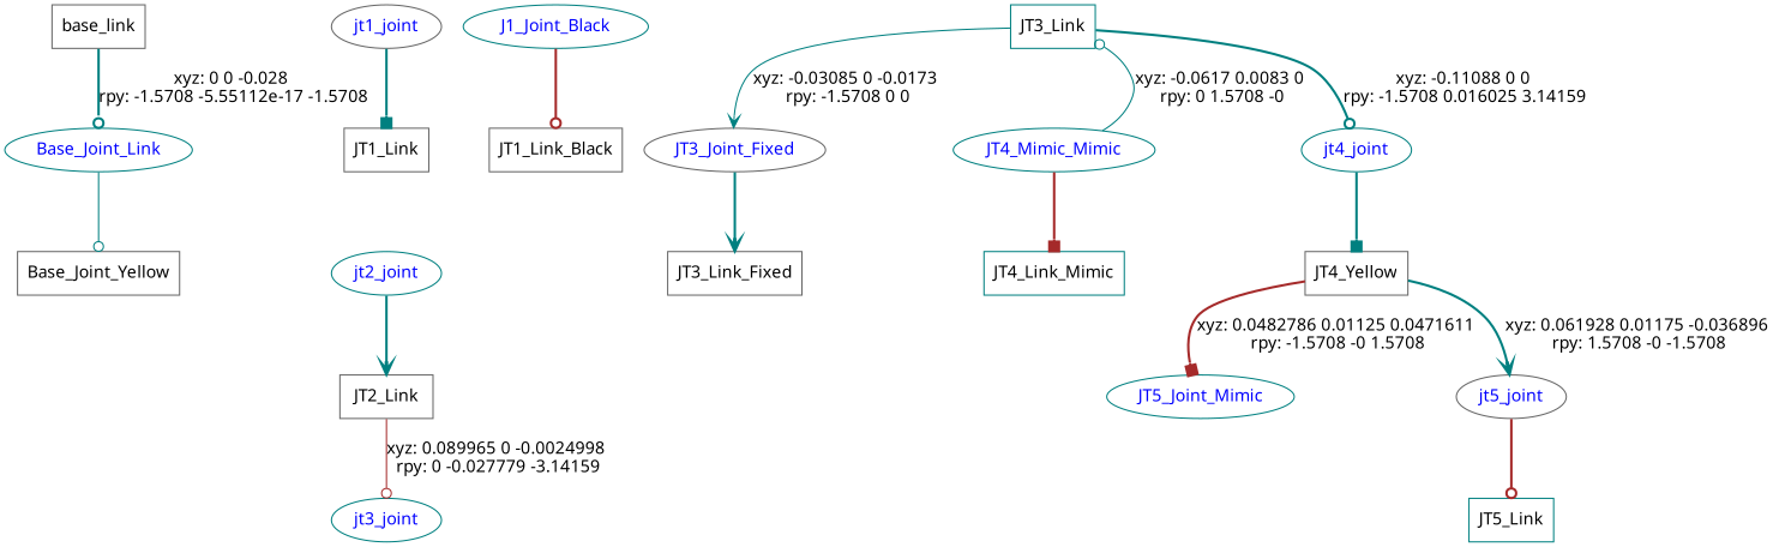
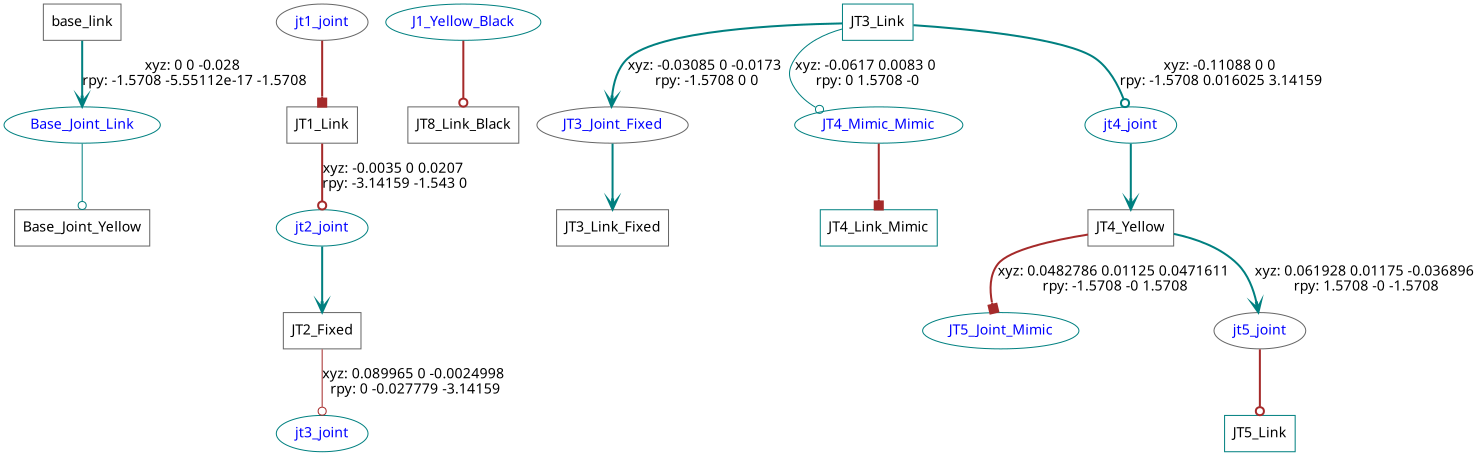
  digraph {
    fontname="Noto Sans"
    node [color=gray40 fontname="Noto Sans" shape=box]
    edge [arrowhead=odot color=teal fontname="Noto Sans" style=bold]
    n1 [label=base_link]
    n2 [color=teal fontcolor=blue label=Base_Joint_Link shape=ellipse]
    n3 [label=Base_Joint_Yellow]
    jt1_joint [fontcolor=blue shape=ellipse]
    n5 [label=JT1_Link]
    jt2_joint [color=teal fontcolor=blue shape=ellipse]
-   J1_Joint_Black [color=teal fontcolor=blue shape=ellipse]
-   n8 [label=JT1_Link_Black]
-   n9 [label=JT2_Link]
+   J1_Joint_Black [color=teal fontcolor=blue shape=ellipse label=J1_Yellow_Black]
+   n8 [label=JT8_Link_Black]
+   n9 [label=JT2_Fixed]
    jt3_joint [color=teal fontcolor=blue shape=ellipse]
    n11 [color=teal label=JT3_Link]
    JT3_Joint_Fixed [fontcolor=blue shape=ellipse]
    n13 [color=teal fontcolor=blue label=JT4_Mimic_Mimic shape=ellipse]
    jt4_joint [color=teal fontcolor=blue shape=ellipse]
    n15 [label=JT3_Link_Fixed]
    n16 [color=teal label=JT4_Link_Mimic]
    n17 [label=JT4_Yellow]
    JT5_Joint_Mimic [color=teal fontcolor=blue shape=ellipse]
    jt5_joint [fontcolor=blue shape=ellipse]
    n20 [color=teal label=JT5_Link]
-   n1 -> n2 [label="xyz: 0 0 -0.028 \nrpy: -1.5708 -5.55112e-17 -1.5708"]
+   n1 -> n2 [arrowhead=vee label="xyz: 0 0 -0.028 \nrpy: -1.5708 -5.55112e-17 -1.5708"]
    n2 -> n3 [style=solid]
-   jt1_joint -> n5 [arrowhead=box]
+   jt1_joint -> n5 [arrowhead=box color=brown]
+   n5 -> jt2_joint [color=brown label="xyz: -0.0035 0 0.0207 \nrpy: -3.14159 -1.543 0"]
    jt2_joint -> n9 [arrowhead=vee]
    J1_Joint_Black -> n8 [color=brown]
    n9 -> jt3_joint [color=brown label="xyz: 0.089965 0 -0.0024998 \nrpy: 0 -0.027779 -3.14159" style=solid]
-   n11 -> JT3_Joint_Fixed [arrowhead=vee label="xyz: -0.03085 0 -0.0173 \nrpy: -1.5708 0 0" style=solid]
-   n13 -> n11 [label="xyz: -0.0617 0.0083 0 \nrpy: 0 1.5708 -0" style=solid]
+   n11 -> JT3_Joint_Fixed [arrowhead=vee label="xyz: -0.03085 0 -0.0173 \nrpy: -1.5708 0 0"]
+   n11 -> n13 [label="xyz: -0.0617 0.0083 0 \nrpy: 0 1.5708 -0" style=solid]
    n11 -> jt4_joint [label="xyz: -0.11088 0 0 \nrpy: -1.5708 0.016025 3.14159"]
    JT3_Joint_Fixed -> n15 [arrowhead=vee]
    n13 -> n16 [arrowhead=box color=brown]
-   jt4_joint -> n17 [arrowhead=box]
+   jt4_joint -> n17 [arrowhead=vee]
    n17 -> JT5_Joint_Mimic [arrowhead=box color=brown label="xyz: 0.0482786 0.01125 0.0471611 \nrpy: -1.5708 -0 1.5708"]
    n17 -> jt5_joint [arrowhead=vee label="xyz: 0.061928 0.01175 -0.036896 \nrpy: 1.5708 -0 -1.5708"]
    jt5_joint -> n20 [color=brown]
  }
